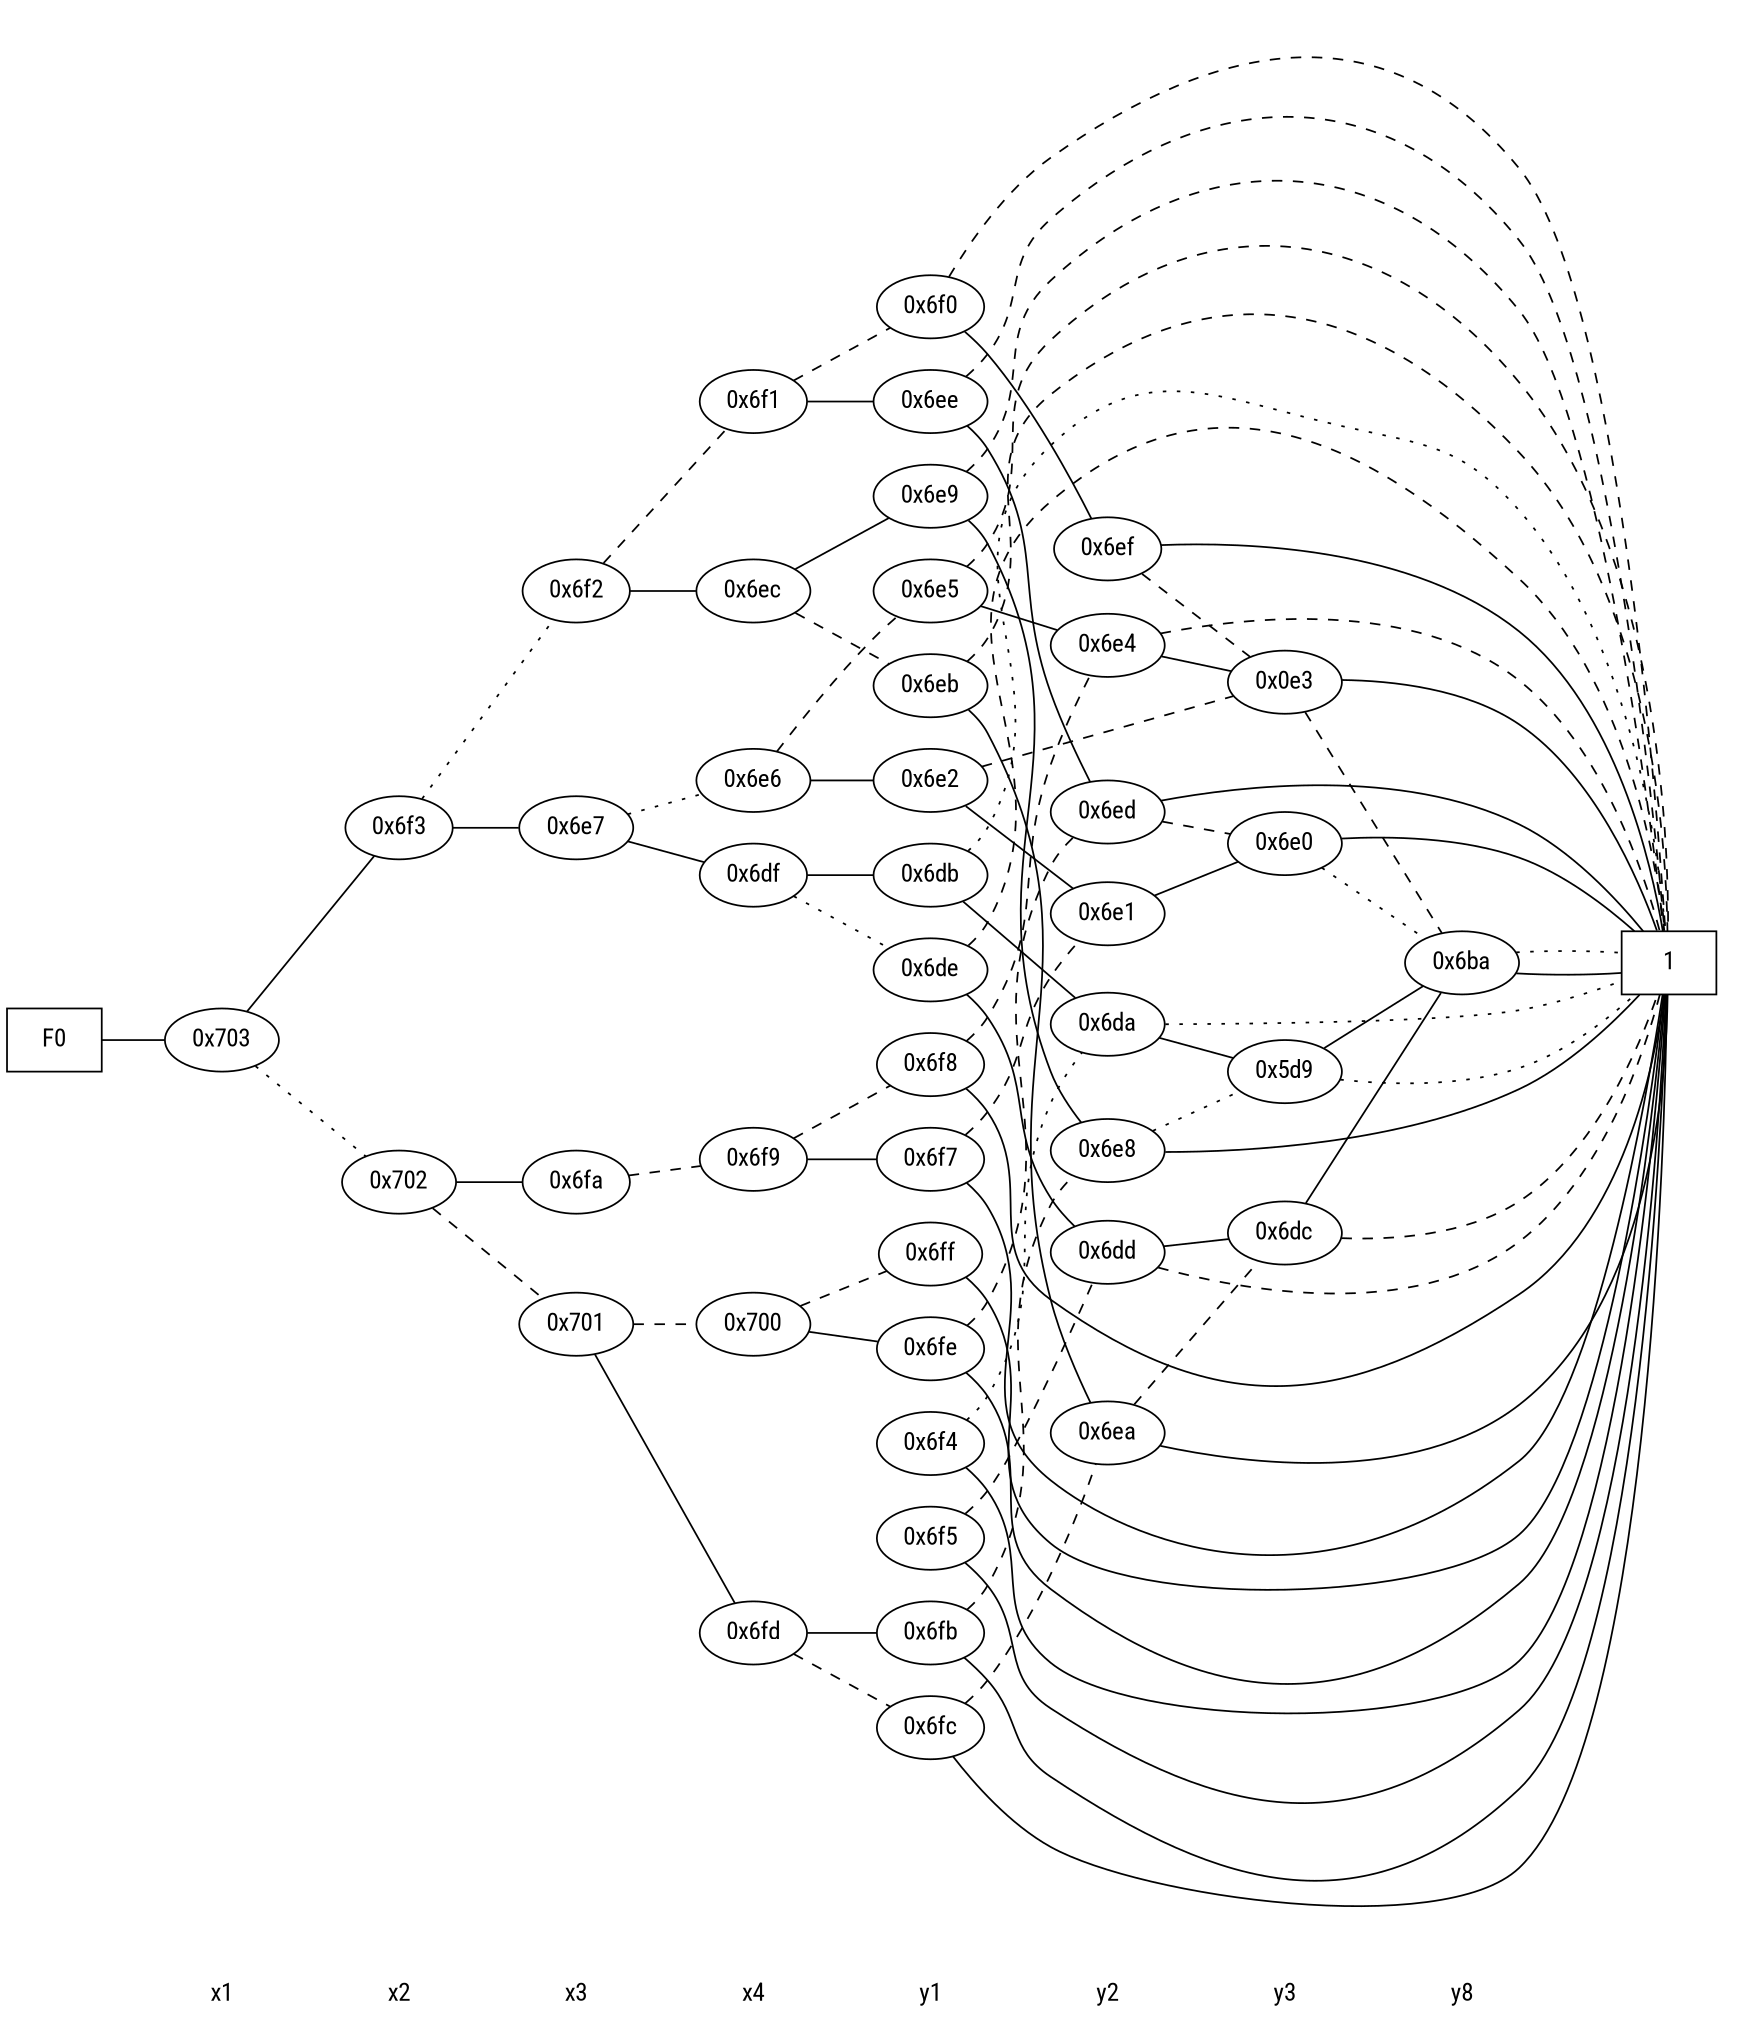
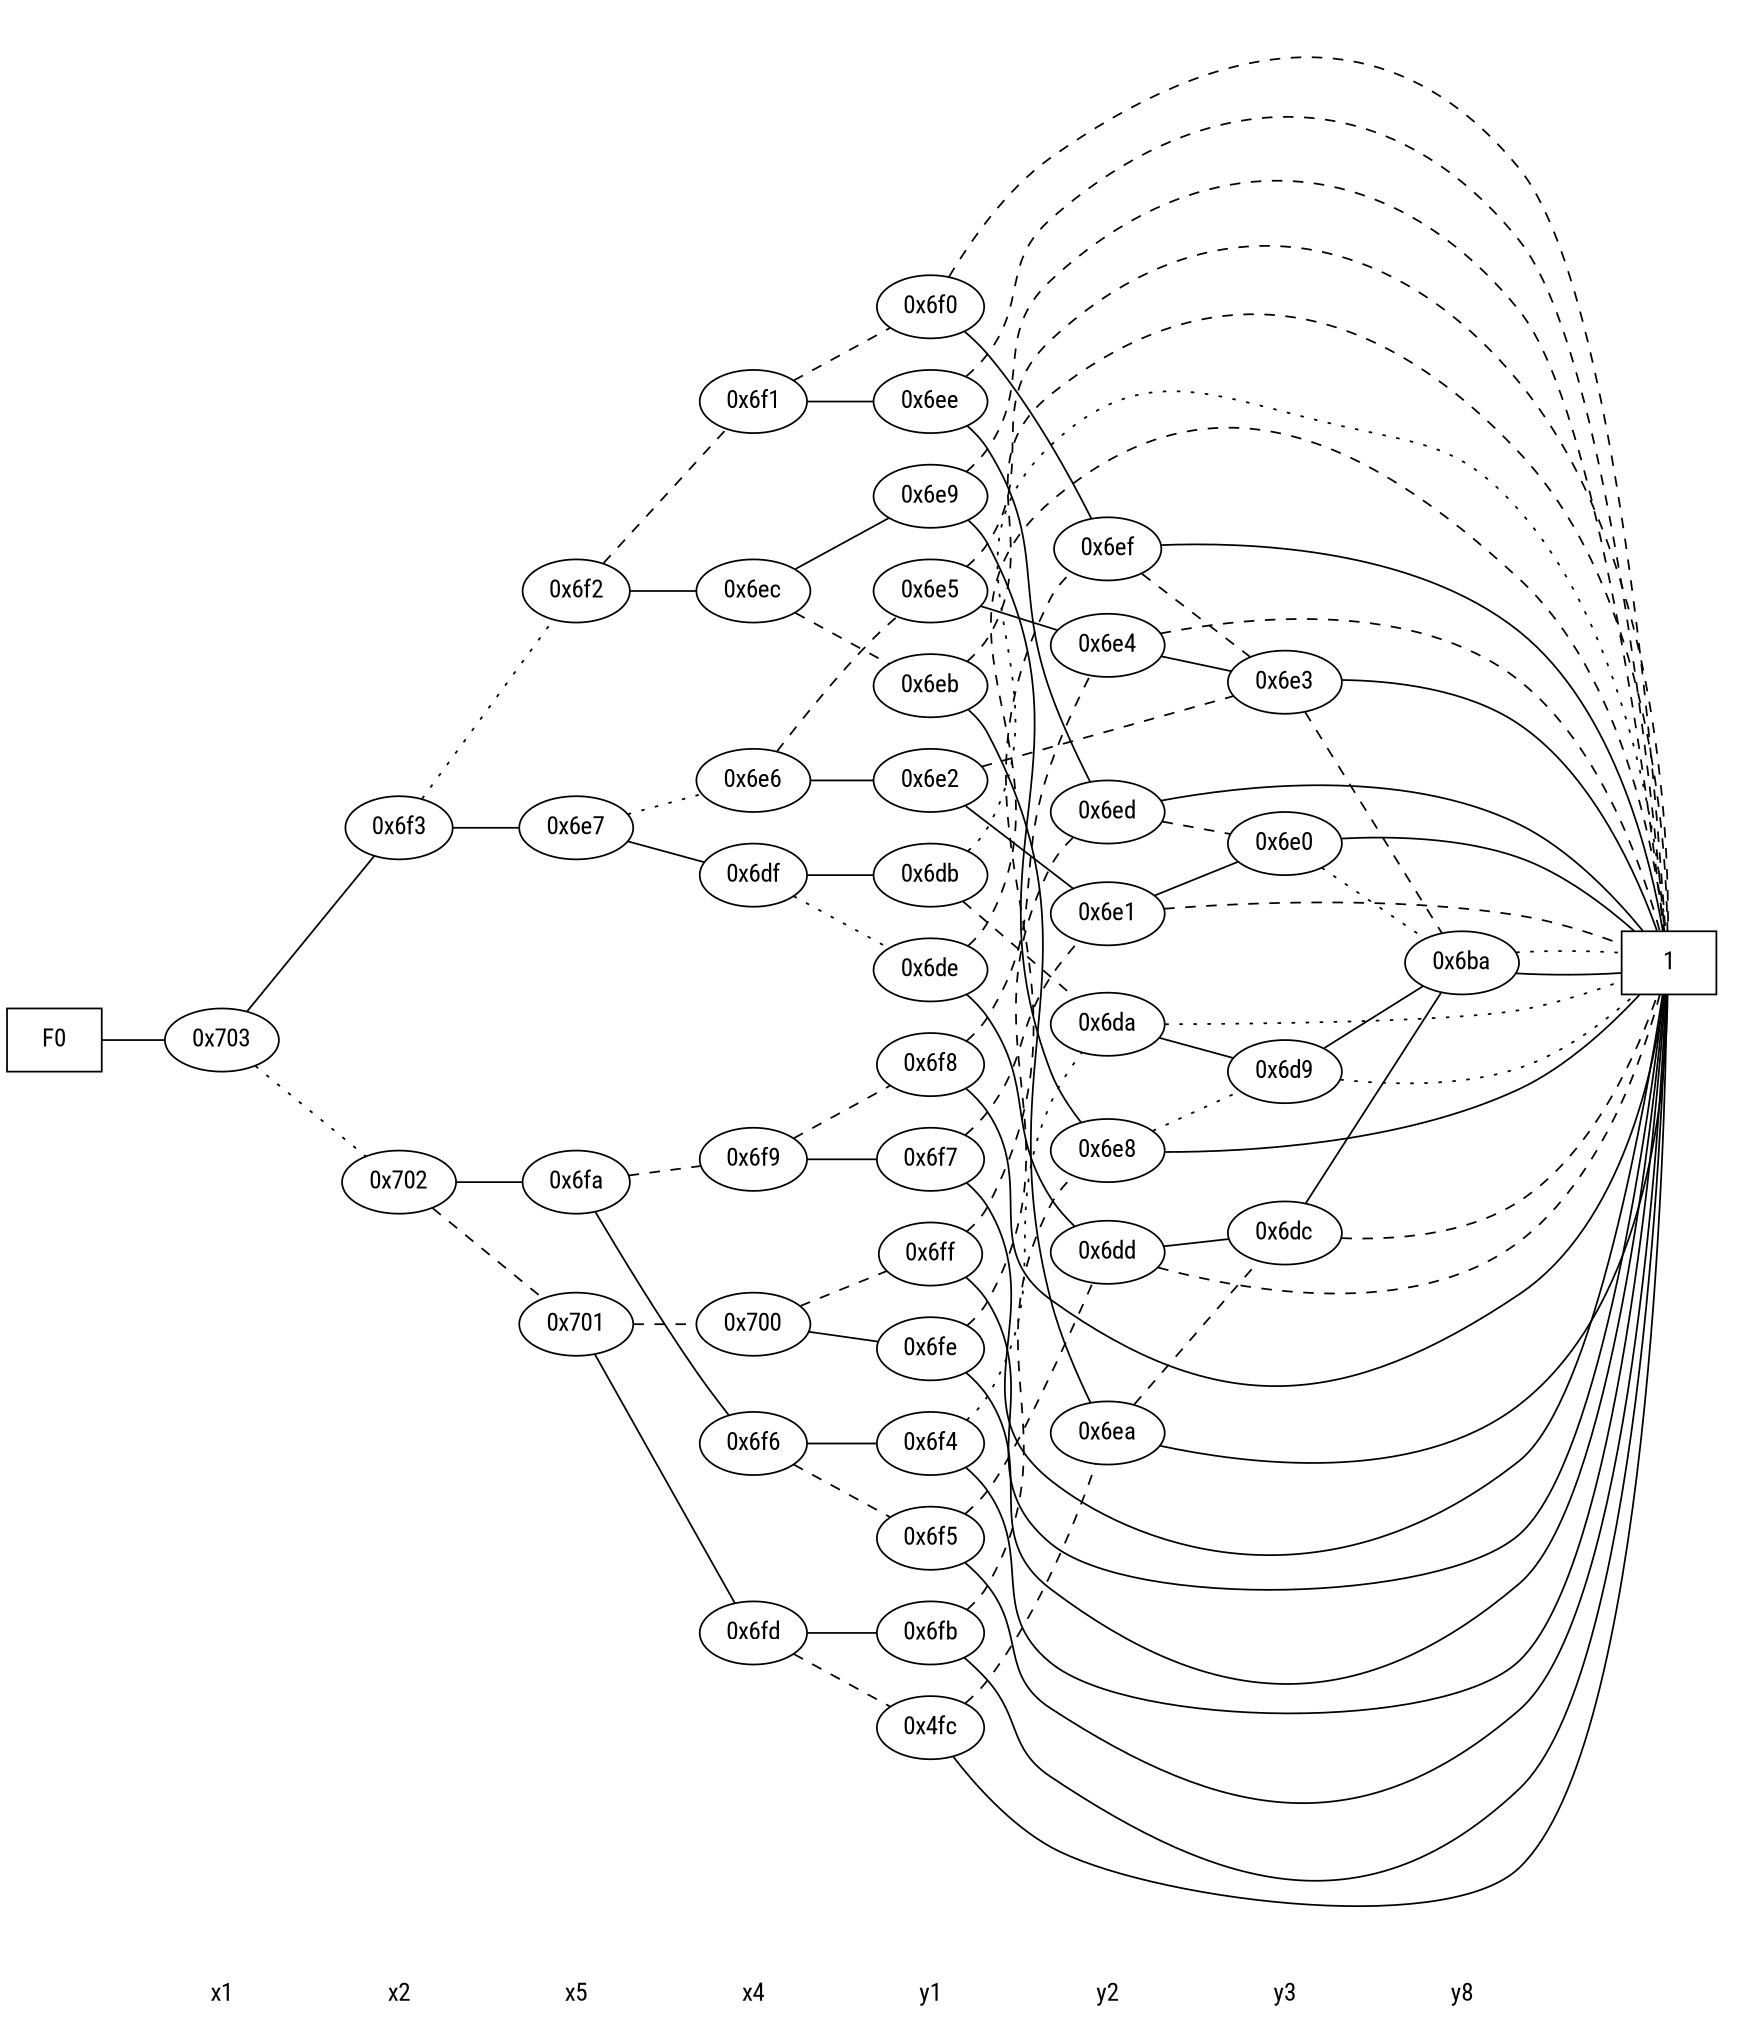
  digraph {
    fontname="Roboto Condensed"
    rankdir=LR
    node [fontname="Roboto Condensed"]
    edge [dir=none fontname="Roboto Condensed"]
    "CONST NODES" [shape=plaintext style=invis]
    " x1 " [shape=plaintext]
    " x2 " [shape=plaintext]
-   " x3 " [shape=plaintext]
+   " x3 " [shape=plaintext label=x5]
    " x4 " [shape=plaintext]
    " y1 " [shape=plaintext]
    " y2 " [shape=plaintext]
    " y3 " [shape=plaintext]
    n9 [label=y8 shape=plaintext]
    F0 [shape=box]
    "0x703"
    "0x6f3"
    "0x702"
    "0x6fa"
    "0x6f2"
    "0x701"
    "0x6e7"
    "0x6e6"
    "0x6f9"
    "0x6fd"
    "0x6f1"
    "0x6ec"
    "0x700"
    "0x6df"
+   "0x6f6"
    "0x6fe"
    "0x6ff"
    "0x6f0"
    "0x6db"
    "0x6eb"
    "0x6de"
    "0x6e2"
    "0x6ee"
    "0x6f4"
    "0x6f5"
    "0x6f7"
    "0x6e5"
    "0x6e9"
    "0x6f8"
    "0x6fb"
-   "0x6fc"
+   "0x6fc" [label="0x4fc"]
    "0x6e4"
    "0x6da"
    "0x6e8"
    "0x6ea"
    "0x6ed"
    "0x6dd"
    "0x6e1"
    "0x6ef"
    "0x6e0"
-   "0x6e3" [label="0x0e3"]
+   "0x6e3"
    "0x6dc"
-   "0x6d9" [label="0x5d9"]
+   "0x6d9"
    "0x6ba"
    n55 [label=1 shape=box]
    subgraph sub_1 {
      "CONST NODES"
      " x1 "
      " x2 "
      " x3 "
      " x4 "
      " y1 "
      " y2 "
      " y3 "
      n9
    }
    subgraph sub_2 {
      rank=same
      F0
    }
    subgraph sub_3 {
      rank=same
      " x1 "
      "0x703"
    }
    subgraph sub_4 {
      rank=same
      " x2 "
      "0x6f3"
      "0x702"
    }
    subgraph sub_5 {
      rank=same
      " x3 "
      "0x6fa"
      "0x6f2"
      "0x701"
      "0x6e7"
    }
    subgraph sub_6 {
      rank=same
      " x4 "
      "0x6e6"
      "0x6f9"
      "0x6fd"
      "0x6f1"
      "0x6ec"
      "0x700"
      "0x6df"
+     "0x6f6"
    }
    subgraph sub_7 {
      rank=same
      " y1 "
      "0x6fe"
      "0x6ff"
      "0x6f0"
      "0x6db"
      "0x6eb"
      "0x6de"
      "0x6e2"
      "0x6ee"
      "0x6f4"
      "0x6f5"
      "0x6f7"
      "0x6e5"
      "0x6e9"
      "0x6f8"
      "0x6fb"
      "0x6fc"
    }
    subgraph sub_8 {
      rank=same
      " y2 "
      "0x6e4"
      "0x6da"
      "0x6e8"
      "0x6ea"
      "0x6ed"
      "0x6dd"
      "0x6e1"
      "0x6ef"
    }
    subgraph sub_9 {
      rank=same
      " y3 "
      "0x6e0"
      "0x6e3"
      "0x6dc"
      "0x6d9"
    }
    subgraph sub_10 {
      rank=same
      n9
      "0x6ba"
    }
    subgraph sub_11 {
      rank=same
      "CONST NODES"
      subgraph sub_12 {
        rank=same
        n55
      }
    }
    " x1 " -> " x2 " [style=invis]
    " x2 " -> " x3 " [style=invis]
    " x3 " -> " x4 " [style=invis]
    " x4 " -> " y1 " [style=invis]
    " y1 " -> " y2 " [style=invis]
    " y2 " -> " y3 " [style=invis]
    " y3 " -> n9 [style=invis]
    n9 -> "CONST NODES" [style=invis]
    F0 -> "0x703" [style=solid]
    "0x703" -> "0x6f3"
    "0x703" -> "0x702" [style=dotted]
    "0x6f3" -> "0x6f2" [style=dotted]
    "0x6f3" -> "0x6e7"
    "0x702" -> "0x6fa"
    "0x702" -> "0x701" [style=dashed]
    "0x6fa" -> "0x6f9" [style=dashed]
+   "0x6fa" -> "0x6f6"
    "0x6f2" -> "0x6f1" [style=dashed]
    "0x6f2" -> "0x6ec"
    "0x701" -> "0x6fd"
    "0x701" -> "0x700" [style=dashed]
    "0x6e7" -> "0x6e6" [style=dotted]
    "0x6e7" -> "0x6df"
    "0x6e6" -> "0x6e2"
    "0x6e6" -> "0x6e5" [style=dashed]
    "0x6f9" -> "0x6f7"
    "0x6f9" -> "0x6f8" [style=dashed]
    "0x6fd" -> "0x6fb"
    "0x6fd" -> "0x6fc" [style=dashed]
    "0x6f1" -> "0x6f0" [style=dashed]
    "0x6f1" -> "0x6ee"
    "0x6ec" -> "0x6eb" [style=dashed]
    "0x6ec" -> "0x6e9"
    "0x700" -> "0x6fe"
    "0x700" -> "0x6ff" [style=dashed]
    "0x6df" -> "0x6db"
    "0x6df" -> "0x6de" [style=dotted]
+   "0x6f6" -> "0x6f4"
+   "0x6f6" -> "0x6f5" [style=dashed]
    "0x6fe" -> "0x6ed" [style=dashed]
    "0x6fe" -> n55
+   "0x6ff" -> "0x6ef" [style=dashed]
    "0x6ff" -> n55
    "0x6f0" -> "0x6ef"
    "0x6f0" -> n55 [style=dashed]
-   "0x6db" -> "0x6da"
+   "0x6db" -> "0x6da" [style=dashed]
    "0x6db" -> n55 [style=dotted]
    "0x6eb" -> "0x6ea"
    "0x6eb" -> n55 [style=dashed]
    "0x6de" -> "0x6dd"
    "0x6de" -> n55 [style=dashed]
    "0x6e2" -> "0x6e1"
    "0x6e2" -> "0x6e3" [style=dashed]
    "0x6ee" -> "0x6ed"
    "0x6ee" -> n55 [style=dashed]
    "0x6f4" -> "0x6da" [style=dotted]
    "0x6f4" -> n55
    "0x6f5" -> "0x6dd" [style=dashed]
    "0x6f5" -> n55
    "0x6f7" -> "0x6e1" [style=dashed]
    "0x6f7" -> n55
    "0x6e5" -> "0x6e4"
    "0x6e5" -> n55 [style=dashed]
    "0x6e9" -> "0x6e8"
    "0x6e9" -> n55 [style=dashed]
    "0x6f8" -> "0x6e4" [style=dashed]
    "0x6f8" -> n55
    "0x6fb" -> "0x6e8" [style=dashed]
    "0x6fb" -> n55
    "0x6fc" -> "0x6ea" [style=dashed]
    "0x6fc" -> n55
    "0x6e4" -> "0x6e3"
    "0x6e4" -> n55 [style=dashed]
    "0x6da" -> "0x6d9"
    "0x6da" -> n55 [style=dotted]
    "0x6e8" -> "0x6d9" [style=dotted]
    "0x6e8" -> n55
    "0x6ea" -> "0x6dc" [style=dashed]
    "0x6ea" -> n55
    "0x6ed" -> "0x6e0" [style=dashed]
    "0x6ed" -> n55
    "0x6dd" -> "0x6dc"
    "0x6dd" -> n55 [style=dashed]
    "0x6e1" -> "0x6e0"
+   "0x6e1" -> n55 [style=dashed]
    "0x6ef" -> "0x6e3" [style=dashed]
    "0x6ef" -> n55
    "0x6e0" -> "0x6ba" [style=dotted]
    "0x6e0" -> n55
    "0x6e3" -> "0x6ba" [style=dashed]
    "0x6e3" -> n55
    "0x6dc" -> "0x6ba"
    "0x6dc" -> n55 [style=dashed]
    "0x6d9" -> "0x6ba"
    "0x6d9" -> n55 [style=dotted]
    "0x6ba" -> n55
    "0x6ba" -> n55 [style=dotted]
  }
